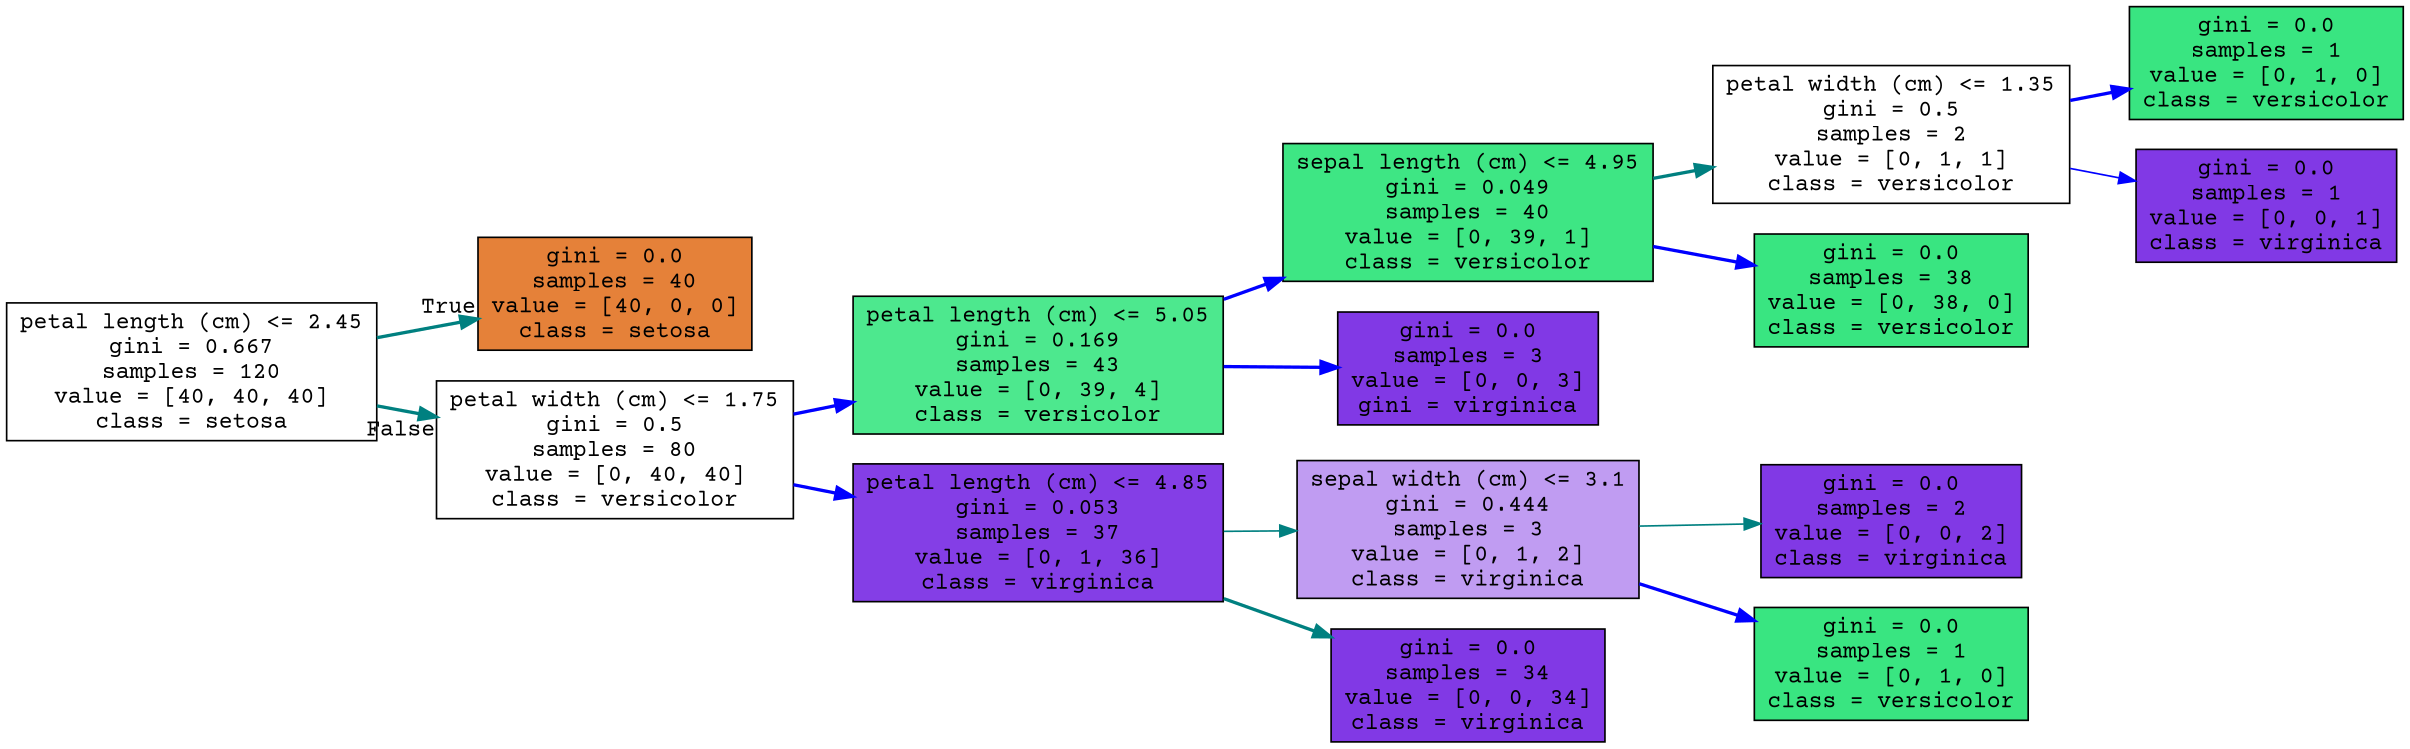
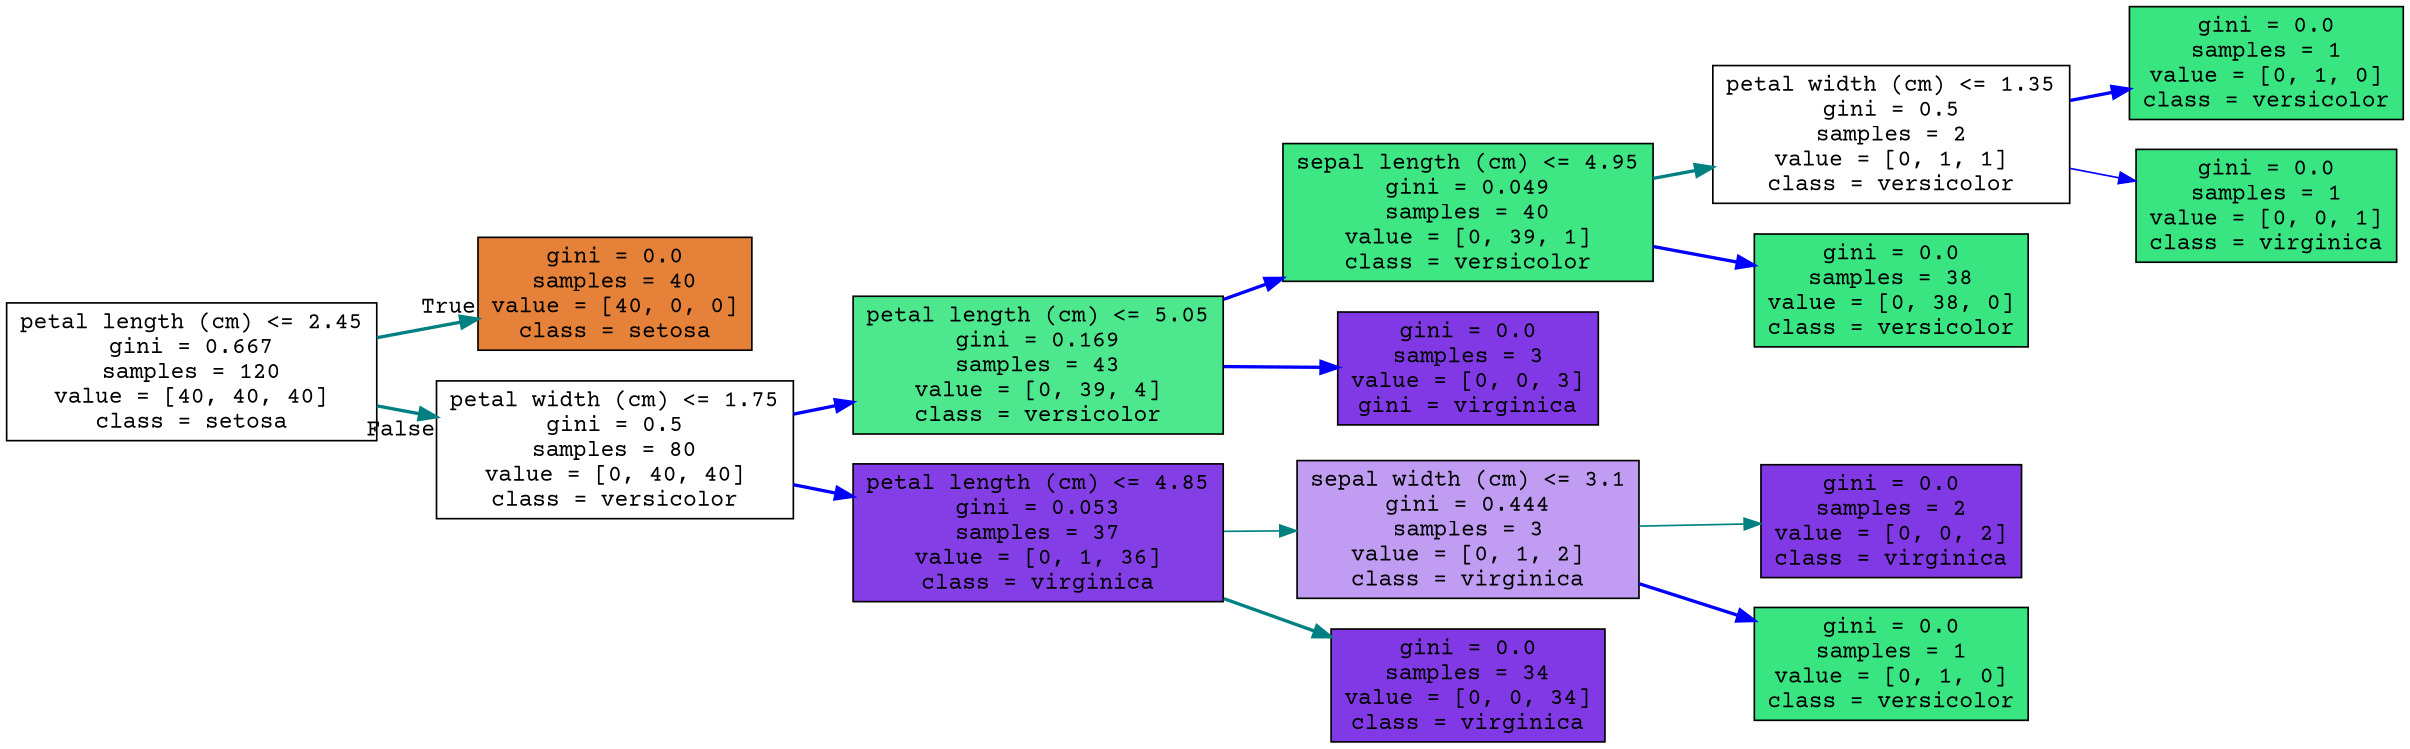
  digraph {
    fontname="Courier Prime"
    rankdir=LR
    node [color=black fillcolor="#8139e5" fontname="Courier Prime" shape=box style=filled]
    edge [color=blue fontname="Courier Prime" style=bold]
    n1 [fillcolor="#ffffff" label="petal length (cm) <= 2.45\ngini = 0.667\nsamples = 120\nvalue = [40, 40, 40]\nclass = setosa"]
    n2 [fillcolor="#e58139" label="gini = 0.0\nsamples = 40\nvalue = [40, 0, 0]\nclass = setosa"]
    n3 [fillcolor="#ffffff" label="petal width (cm) <= 1.75\ngini = 0.5\nsamples = 80\nvalue = [0, 40, 40]\nclass = versicolor"]
    n4 [fillcolor="#4de88e" label="petal length (cm) <= 5.05\ngini = 0.169\nsamples = 43\nvalue = [0, 39, 4]\nclass = versicolor"]
    n5 [fillcolor="#843ee6" label="petal length (cm) <= 4.85\ngini = 0.053\nsamples = 37\nvalue = [0, 1, 36]\nclass = virginica"]
    n6 [fillcolor="#3ee684" label="sepal length (cm) <= 4.95\ngini = 0.049\nsamples = 40\nvalue = [0, 39, 1]\nclass = versicolor"]
    n7 [label="gini = 0.0\nsamples = 3\nvalue = [0, 0, 3]\ngini = virginica"]
    n8 [fillcolor="#c09cf2" label="sepal width (cm) <= 3.1\ngini = 0.444\nsamples = 3\nvalue = [0, 1, 2]\nclass = virginica"]
    n9 [label="gini = 0.0\nsamples = 34\nvalue = [0, 0, 34]\nclass = virginica"]
    n10 [fillcolor="#ffffff" label="petal width (cm) <= 1.35\ngini = 0.5\nsamples = 2\nvalue = [0, 1, 1]\nclass = versicolor"]
    n11 [fillcolor="#39e581" label="gini = 0.0\nsamples = 38\nvalue = [0, 38, 0]\nclass = versicolor"]
    n12 [fillcolor="#39e581" label="gini = 0.0\nsamples = 1\nvalue = [0, 1, 0]\nclass = versicolor"]
-   n13 [label="gini = 0.0\nsamples = 1\nvalue = [0, 0, 1]\nclass = virginica"]
+   n13 [fillcolor="#39e581" label="gini = 0.0\nsamples = 1\nvalue = [0, 0, 1]\nclass = virginica"]
    n14 [label="gini = 0.0\nsamples = 2\nvalue = [0, 0, 2]\nclass = virginica"]
    n15 [fillcolor="#39e581" label="gini = 0.0\nsamples = 1\nvalue = [0, 1, 0]\nclass = versicolor"]
    n1 -> n2 [color=teal headlabel=True labelangle=45 labeldistance=2.5]
    n1 -> n3 [color=teal headlabel=False labelangle=-45 labeldistance=2.5]
    n3 -> n4
    n3 -> n5
    n4 -> n6
    n4 -> n7
    n5 -> n8 [color=teal style=solid]
    n5 -> n9 [color=teal]
    n6 -> n10 [color=teal]
    n6 -> n11
    n8 -> n14 [color=teal style=solid]
    n8 -> n15
    n10 -> n12
    n10 -> n13 [style=solid]
  }
